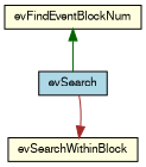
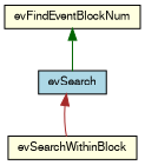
  digraph {
    rankdir=TB
    node [color=black fillcolor=lightyellow fontname=FreeSans fontsize=10 shape=record style=filled]
    edge [dir=back fontname=FreeSans fontsize=10 labelfontname=FreeSans labelfontsize=10 style=solid]
    n1 [fontcolor=black height=0.2 label=evFindEventBlockNum width=0.4]
    n2 [fillcolor=lightblue height=0.2 label=evSearch width=0.4]
    n3 [height=0.2 label=evSearchWithinBlock width=0.4]
    n1 -> n2 [color=darkgreen]
-   n3 -> n2 [color=brown]
+   n2 -> n3 [color=brown]
  }
